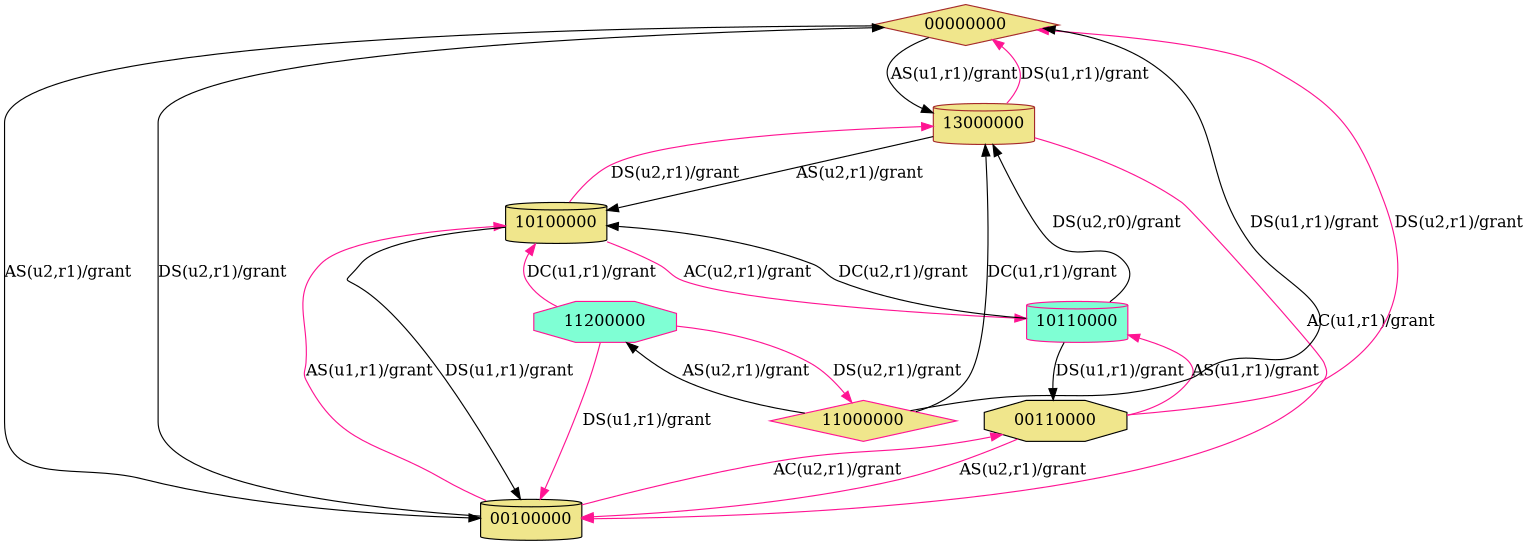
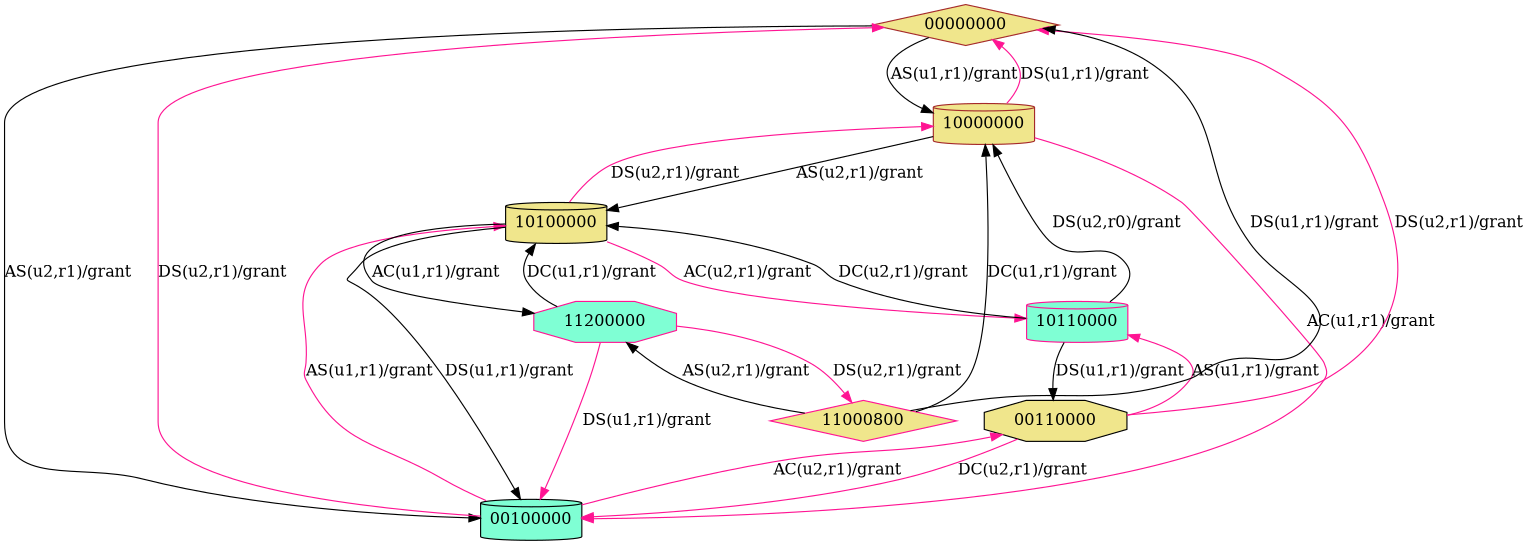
  digraph {
    node [color=black fillcolor=khaki shape=cylinder style=filled]
    edge [color=black]
    00000000 [color=brown shape=diamond]
-   10000000 [color=brown label=13000000]
-   00100000
+   10000000 [color=brown]
+   00100000 [fillcolor=aquamarine]
    10100000
    00110000 [shape=octagon]
-   11000000 [color=deeppink shape=diamond]
+   11000000 [color=deeppink shape=diamond label=11000800]
    n7 [color=deeppink fillcolor=aquamarine label=11200000 shape=octagon]
    10110000 [color=deeppink fillcolor=aquamarine]
    00000000 -> 10000000 [label="AS(u1,r1)/grant"]
    00000000 -> 00100000 [label="AS(u2,r1)/grant"]
    10000000 -> 00000000 [color=deeppink label="DS(u1,r1)/grant"]
    10000000 -> 00100000 [color=deeppink label="AC(u1,r1)/grant"]
    10000000 -> 10100000 [label="AS(u2,r1)/grant"]
-   00100000 -> 00000000 [label="DS(u2,r1)/grant"]
+   00100000 -> 00000000 [color=deeppink label="DS(u2,r1)/grant"]
    00100000 -> 10100000 [color=deeppink label="AS(u1,r1)/grant"]
    00100000 -> 00110000 [color=deeppink label="AC(u2,r1)/grant"]
    10100000 -> 10000000 [color=deeppink label="DS(u2,r1)/grant"]
    10100000 -> 00100000 [label="DS(u1,r1)/grant"]
+   10100000 -> n7 [label="AC(u1,r1)/grant"]
    10100000 -> 10110000 [color=deeppink label="AC(u2,r1)/grant"]
    00110000 -> 00000000 [color=deeppink label="DS(u2,r1)/grant"]
-   00110000 -> 00100000 [color=deeppink label="AS(u2,r1)/grant"]
+   00110000 -> 00100000 [color=deeppink label="DC(u2,r1)/grant"]
    00110000 -> 10110000 [color=deeppink label="AS(u1,r1)/grant"]
    11000000 -> 00000000 [label="DS(u1,r1)/grant"]
    11000000 -> 10000000 [label="DC(u1,r1)/grant"]
    11000000 -> n7 [label="AS(u2,r1)/grant"]
    n7 -> 00100000 [color=deeppink label="DS(u1,r1)/grant"]
-   n7 -> 10100000 [color=deeppink label="DC(u1,r1)/grant"]
+   n7 -> 10100000 [label="DC(u1,r1)/grant"]
    n7 -> 11000000 [color=deeppink label="DS(u2,r1)/grant"]
    10110000 -> 10000000 [label="DS(u2,r0)/grant"]
    10110000 -> 10100000 [label="DC(u2,r1)/grant"]
    10110000 -> 00110000 [label="DS(u1,r1)/grant"]
  }
